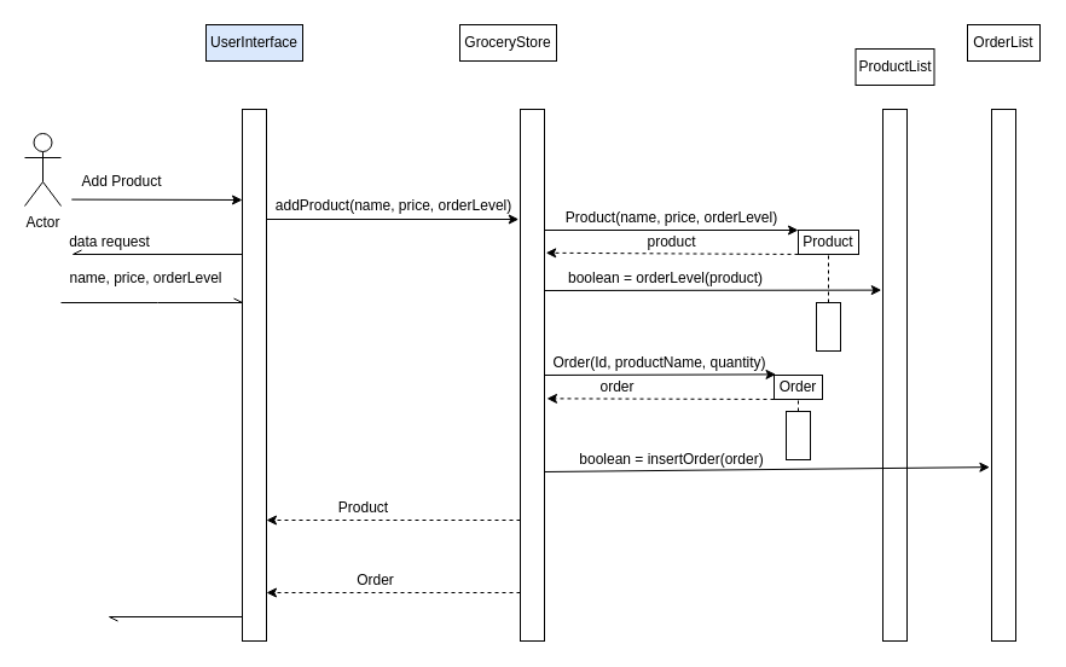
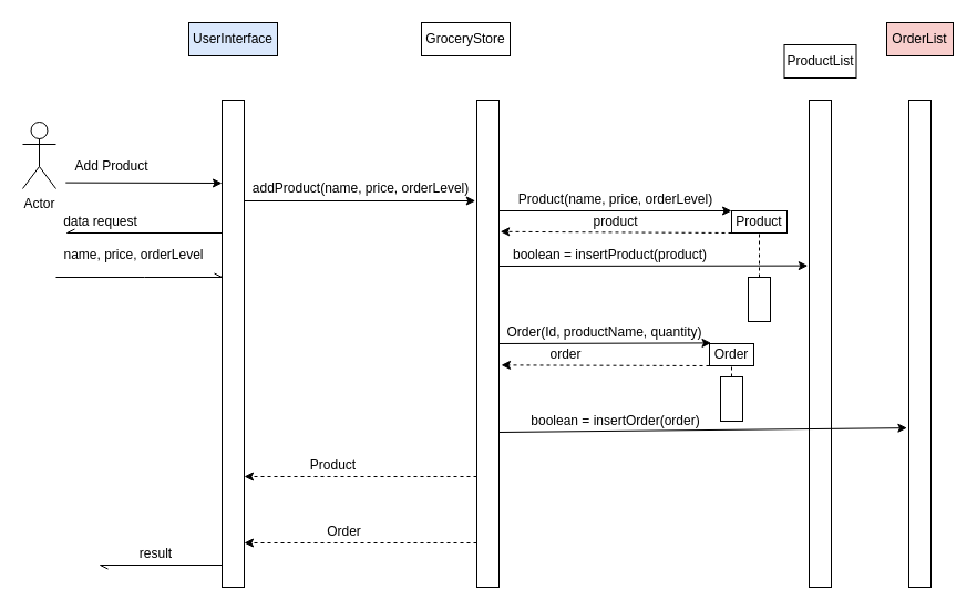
  <mxCell id="0" />
  <mxCell id="1" parent="0" />
  <mxCell id="2" value="Actor" style="shape=umlActor;verticalLabelPosition=bottom;verticalAlign=top;html=1;outlineConnect=0;" vertex="1" parent="1"><mxGeometry x="20" y="110" width="30" height="60" as="geometry" /></mxCell>
  <mxCell id="3" value="UserInterface" style="rounded=0;whiteSpace=wrap;html=1;fillColor=#dae8fc;" vertex="1" parent="1"><mxGeometry x="170" y="20" width="80" height="30" as="geometry" /></mxCell>
  <mxCell id="4" value="" style="rounded=0;whiteSpace=wrap;html=1;" vertex="1" parent="1"><mxGeometry x="200" y="90" width="20" height="440" as="geometry" /></mxCell>
  <mxCell id="5" value="" style="endArrow=classic;html=1;rounded=0;exitX=-0.015;exitY=1.23;exitDx=0;exitDy=0;exitPerimeter=0;" edge="1" parent="1" source="6"><mxGeometry width="50" height="50" relative="1" as="geometry"><mxPoint x="50" y="165" as="sourcePoint" /><mxPoint x="200" y="165" as="targetPoint" /></mxGeometry></mxCell>
  <mxCell id="6" value="Add Product" style="text;html=1;align=center;verticalAlign=middle;resizable=0;points=[];autosize=1;strokeColor=none;fillColor=none;" vertex="1" parent="1"><mxGeometry x="60" y="140" width="80" height="20" as="geometry" /></mxCell>
  <mxCell id="7" value="" style="endArrow=none;html=1;rounded=0;endFill=0;startArrow=openAsync;startFill=0;" edge="1" parent="1"><mxGeometry width="50" height="50" relative="1" as="geometry"><mxPoint x="60" y="210" as="sourcePoint" /><mxPoint x="200" y="210" as="targetPoint" /></mxGeometry></mxCell>
  <mxCell id="8" value="data request" style="text;html=1;align=center;verticalAlign=middle;resizable=0;points=[];autosize=1;strokeColor=none;fillColor=none;" vertex="1" parent="1"><mxGeometry x="50" y="190" width="80" height="20" as="geometry" /></mxCell>
  <mxCell id="9" value="" style="endArrow=openAsync;html=1;rounded=0;endFill=0;sketch=0;" edge="1" parent="1"><mxGeometry width="50" height="50" relative="1" as="geometry"><mxPoint x="50" y="250" as="sourcePoint" /><mxPoint x="200" y="250" as="targetPoint" /><Array as="points"><mxPoint x="130" y="250" /></Array></mxGeometry></mxCell>
  <mxCell id="10" value="name, price, orderLevel" style="text;html=1;align=center;verticalAlign=middle;resizable=0;points=[];autosize=1;strokeColor=none;fillColor=none;" vertex="1" parent="1"><mxGeometry x="50" y="220" width="140" height="20" as="geometry" /></mxCell>
  <mxCell id="11" value="addProduct(name, price, orderLevel)" style="text;html=1;align=center;verticalAlign=middle;resizable=0;points=[];autosize=1;strokeColor=none;fillColor=none;" vertex="1" parent="1"><mxGeometry x="220" y="160" width="210" height="20" as="geometry" /></mxCell>
  <mxCell id="12" value="" style="endArrow=classic;html=1;rounded=0;entryX=0.994;entryY=1.05;entryDx=0;entryDy=0;entryPerimeter=0;" edge="1" parent="1" target="11"><mxGeometry width="50" height="50" relative="1" as="geometry"><mxPoint x="220" y="181" as="sourcePoint" /><mxPoint x="270" y="140" as="targetPoint" /></mxGeometry></mxCell>
  <mxCell id="13" value="Product" style="rounded=0;whiteSpace=wrap;html=1;" vertex="1" parent="1"><mxGeometry x="660" y="190" width="50" height="20" as="geometry" /></mxCell>
  <mxCell id="14" value="" style="endArrow=classic;html=1;rounded=0;strokeColor=default;dashed=1;startArrow=none;exitX=0;exitY=1;exitDx=0;exitDy=0;entryX=1.06;entryY=0.27;entryDx=0;entryDy=0;entryPerimeter=0;" edge="1" parent="1" source="13" target="16"><mxGeometry width="50" height="50" relative="1" as="geometry"><mxPoint x="620" y="240" as="sourcePoint" /><mxPoint x="500" y="210" as="targetPoint" /></mxGeometry></mxCell>
  <mxCell id="15" value="product" style="text;html=1;align=center;verticalAlign=middle;resizable=0;points=[];autosize=1;strokeColor=none;fillColor=none;" vertex="1" parent="1"><mxGeometry x="525" y="190" width="60" height="20" as="geometry" /></mxCell>
  <mxCell id="16" value="" style="rounded=0;whiteSpace=wrap;html=1;" vertex="1" parent="1"><mxGeometry x="430" y="90" width="20" height="440" as="geometry" /></mxCell>
  <mxCell id="17" value="GroceryStore" style="rounded=0;whiteSpace=wrap;html=1;" vertex="1" parent="1"><mxGeometry x="380" y="20" width="80" height="30" as="geometry" /></mxCell>
  <mxCell id="18" value="Product(name, price, orderLevel)" style="text;html=1;align=center;verticalAlign=middle;resizable=0;points=[];autosize=1;strokeColor=none;fillColor=none;" vertex="1" parent="1"><mxGeometry x="460" y="170" width="190" height="20" as="geometry" /></mxCell>
  <mxCell id="19" value="" style="endArrow=classic;html=1;rounded=0;strokeColor=default;" edge="1" parent="1"><mxGeometry width="50" height="50" relative="1" as="geometry"><mxPoint x="450" y="190" as="sourcePoint" /><mxPoint x="660" y="190" as="targetPoint" /></mxGeometry></mxCell>
- <mxCell id="20" value="boolean = orderLevel(product)" style="text;html=1;align=center;verticalAlign=middle;resizable=0;points=[];autosize=1;strokeColor=none;fillColor=none;" vertex="1" parent="1"><mxGeometry x="455" y="220" width="190" height="20" as="geometry" /></mxCell>
+ <mxCell id="20" value="boolean = insertProduct(product)" style="text;html=1;align=center;verticalAlign=middle;resizable=0;points=[];autosize=1;strokeColor=none;fillColor=none;" vertex="1" parent="1"><mxGeometry x="455" y="220" width="190" height="20" as="geometry" /></mxCell>
  <mxCell id="21" value="" style="endArrow=classic;html=1;rounded=0;strokeColor=default;entryX=-0.06;entryY=0.34;entryDx=0;entryDy=0;entryPerimeter=0;" edge="1" parent="1" target="22"><mxGeometry width="50" height="50" relative="1" as="geometry"><mxPoint x="450" y="240" as="sourcePoint" /><mxPoint x="730" y="240" as="targetPoint" /></mxGeometry></mxCell>
  <mxCell id="22" value="" style="rounded=0;whiteSpace=wrap;html=1;" vertex="1" parent="1"><mxGeometry x="730" y="90" width="20" height="440" as="geometry" /></mxCell>
  <mxCell id="23" value="ProductList" style="rounded=0;whiteSpace=wrap;html=1;" vertex="1" parent="1"><mxGeometry x="707.5" y="40" width="65" height="30" as="geometry" /></mxCell>
- <mxCell id="24" value="OrderList" style="rounded=0;whiteSpace=wrap;html=1;" vertex="1" parent="1"><mxGeometry x="800" y="20" width="60" height="30" as="geometry" /></mxCell>
+ <mxCell id="24" value="OrderList" style="rounded=0;whiteSpace=wrap;html=1;fillColor=#f8cecc;" vertex="1" parent="1"><mxGeometry x="800" y="20" width="60" height="30" as="geometry" /></mxCell>
  <mxCell id="25" value="" style="rounded=0;whiteSpace=wrap;html=1;" vertex="1" parent="1"><mxGeometry x="820" y="90" width="20" height="440" as="geometry" /></mxCell>
  <mxCell id="26" value="Order(Id, productName, quantity)" style="text;html=1;align=center;verticalAlign=middle;resizable=0;points=[];autosize=1;strokeColor=none;fillColor=none;" vertex="1" parent="1"><mxGeometry x="450" y="290" width="190" height="20" as="geometry" /></mxCell>
  <mxCell id="27" value="" style="endArrow=classic;html=1;rounded=0;strokeColor=default;entryX=1.008;entryY=0.97;entryDx=0;entryDy=0;entryPerimeter=0;" edge="1" parent="1" target="26"><mxGeometry width="50" height="50" relative="1" as="geometry"><mxPoint x="450" y="310" as="sourcePoint" /><mxPoint x="500" y="260" as="targetPoint" /></mxGeometry></mxCell>
  <mxCell id="28" value="Order" style="rounded=0;whiteSpace=wrap;html=1;" vertex="1" parent="1"><mxGeometry x="640" y="310" width="40" height="20" as="geometry" /></mxCell>
  <mxCell id="29" value="" style="endArrow=classic;html=1;rounded=0;strokeColor=default;entryX=1.1;entryY=0.544;entryDx=0;entryDy=0;dashed=1;entryPerimeter=0;" edge="1" parent="1" target="16"><mxGeometry width="50" height="50" relative="1" as="geometry"><mxPoint x="640" y="330" as="sourcePoint" /><mxPoint x="690" y="280" as="targetPoint" /></mxGeometry></mxCell>
  <mxCell id="30" value="order" style="text;html=1;align=center;verticalAlign=middle;resizable=0;points=[];autosize=1;strokeColor=none;fillColor=none;" vertex="1" parent="1"><mxGeometry x="490" y="310" width="40" height="20" as="geometry" /></mxCell>
  <mxCell id="31" value="boolean = insertOrder(order)" style="text;html=1;align=center;verticalAlign=middle;resizable=0;points=[];autosize=1;strokeColor=none;fillColor=none;" vertex="1" parent="1"><mxGeometry x="470" y="370" width="170" height="20" as="geometry" /></mxCell>
  <mxCell id="32" value="" style="endArrow=classic;html=1;rounded=0;strokeColor=default;entryX=-0.08;entryY=0.673;entryDx=0;entryDy=0;entryPerimeter=0;" edge="1" parent="1" target="25"><mxGeometry width="50" height="50" relative="1" as="geometry"><mxPoint x="450" y="390" as="sourcePoint" /><mxPoint x="500" y="340" as="targetPoint" /></mxGeometry></mxCell>
  <mxCell id="33" value="Product" style="text;html=1;align=center;verticalAlign=middle;resizable=0;points=[];autosize=1;strokeColor=none;fillColor=none;" vertex="1" parent="1"><mxGeometry x="270" y="410" width="60" height="20" as="geometry" /></mxCell>
  <mxCell id="34" value="" style="endArrow=classic;html=1;rounded=0;strokeColor=default;dashed=1;" edge="1" parent="1"><mxGeometry width="50" height="50" relative="1" as="geometry"><mxPoint x="430" y="430" as="sourcePoint" /><mxPoint x="220" y="430" as="targetPoint" /></mxGeometry></mxCell>
  <mxCell id="35" value="" style="endArrow=classic;html=1;rounded=0;strokeColor=default;dashed=1;" edge="1" parent="1"><mxGeometry width="50" height="50" relative="1" as="geometry"><mxPoint x="430" y="490" as="sourcePoint" /><mxPoint x="220" y="490" as="targetPoint" /></mxGeometry></mxCell>
  <mxCell id="36" value="Order" style="text;html=1;align=center;verticalAlign=middle;resizable=0;points=[];autosize=1;strokeColor=none;fillColor=none;" vertex="1" parent="1"><mxGeometry x="285" y="470" width="50" height="20" as="geometry" /></mxCell>
  <mxCell id="37" value="" style="endArrow=openAsync;html=1;rounded=0;strokeColor=default;endFill=0;" edge="1" parent="1"><mxGeometry width="50" height="50" relative="1" as="geometry"><mxPoint x="200" y="510" as="sourcePoint" /><mxPoint x="90" y="510" as="targetPoint" /></mxGeometry></mxCell>
+ <mxCell id="38" value="result" style="text;html=1;align=center;verticalAlign=middle;resizable=0;points=[];autosize=1;strokeColor=none;fillColor=none;" vertex="1" parent="1"><mxGeometry x="115" y="490" width="50" height="20" as="geometry" /></mxCell>
  <mxCell id="39" value="" style="rounded=0;whiteSpace=wrap;html=1;" vertex="1" parent="1"><mxGeometry x="675" y="250" width="20" height="40" as="geometry" /></mxCell>
  <mxCell id="40" value="" style="rounded=0;whiteSpace=wrap;html=1;" vertex="1" parent="1"><mxGeometry x="650" y="340" width="20" height="40" as="geometry" /></mxCell>
  <mxCell id="41" value="" style="endArrow=none;dashed=1;html=1;rounded=0;strokeColor=default;exitX=0.5;exitY=0;exitDx=0;exitDy=0;" edge="1" parent="1" source="40"><mxGeometry width="50" height="50" relative="1" as="geometry"><mxPoint x="610" y="380" as="sourcePoint" /><mxPoint x="660" y="330" as="targetPoint" /></mxGeometry></mxCell>
  <mxCell id="42" value="" style="endArrow=none;dashed=1;html=1;rounded=0;strokeColor=default;exitX=0.5;exitY=0;exitDx=0;exitDy=0;" edge="1" parent="1" source="39"><mxGeometry width="50" height="50" relative="1" as="geometry"><mxPoint x="635" y="260" as="sourcePoint" /><mxPoint x="685" y="210" as="targetPoint" /></mxGeometry></mxCell>
